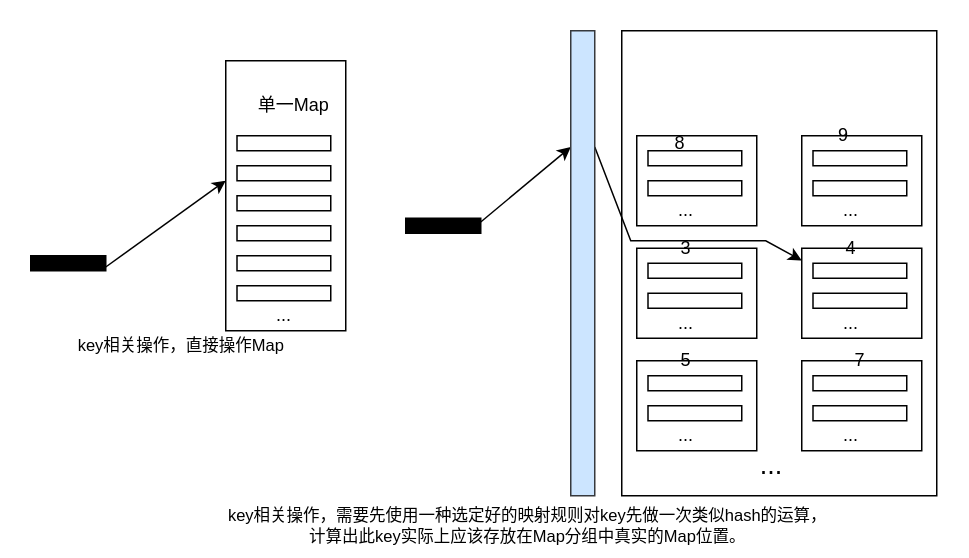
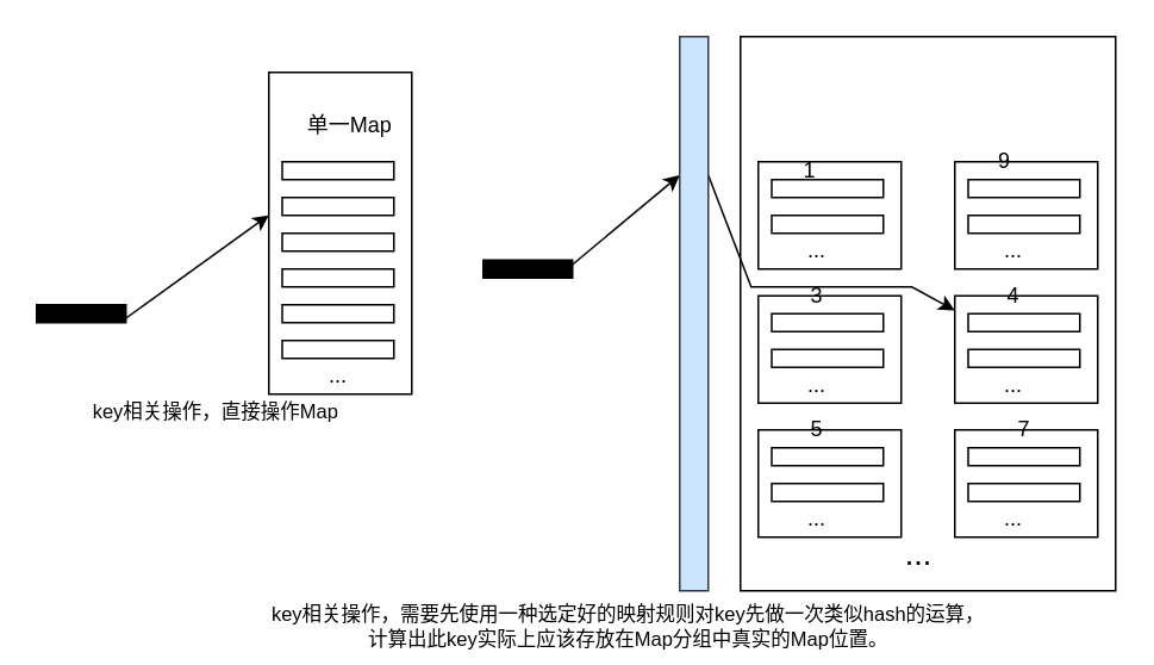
  <mxCell id="0" />
  <mxCell id="1" parent="0" />
  <mxCell id="2" value="" style="rounded=0;whiteSpace=wrap;html=1;" vertex="1" parent="1"><mxGeometry x="414" y="20" width="210" height="310" as="geometry" /></mxCell>
  <mxCell id="3" value="" style="rounded=0;whiteSpace=wrap;html=1;align=left;" vertex="1" parent="1"><mxGeometry x="150" y="40" width="80" height="180" as="geometry" /></mxCell>
  <mxCell id="4" value="单一Map" style="text;html=1;strokeColor=none;fillColor=none;align=center;verticalAlign=middle;whiteSpace=wrap;rounded=0;" vertex="1" parent="1"><mxGeometry x="162.5" y="60" width="65" height="20" as="geometry" /></mxCell>
  <mxCell id="5" value="" style="rounded=0;whiteSpace=wrap;html=1;fillColor=#000000;" vertex="1" parent="1"><mxGeometry x="20" y="170" width="50" height="10" as="geometry" /></mxCell>
  <mxCell id="6" value="" style="rounded=0;whiteSpace=wrap;html=1;" vertex="1" parent="1"><mxGeometry x="157.5" y="90" width="62.5" height="10" as="geometry" /></mxCell>
  <mxCell id="7" value="" style="rounded=0;whiteSpace=wrap;html=1;" vertex="1" parent="1"><mxGeometry x="157.5" y="110" width="62.5" height="10" as="geometry" /></mxCell>
  <mxCell id="8" value="" style="rounded=0;whiteSpace=wrap;html=1;" vertex="1" parent="1"><mxGeometry x="157.5" y="130" width="62.5" height="10" as="geometry" /></mxCell>
  <mxCell id="9" value="" style="rounded=0;whiteSpace=wrap;html=1;" vertex="1" parent="1"><mxGeometry x="157.5" y="150" width="62.5" height="10" as="geometry" /></mxCell>
  <mxCell id="10" value="" style="rounded=0;whiteSpace=wrap;html=1;" vertex="1" parent="1"><mxGeometry x="157.5" y="170" width="62.5" height="10" as="geometry" /></mxCell>
  <mxCell id="11" value="" style="rounded=0;whiteSpace=wrap;html=1;" vertex="1" parent="1"><mxGeometry x="157.5" y="190" width="62.5" height="10" as="geometry" /></mxCell>
  <mxCell id="12" value="..." style="text;html=1;strokeColor=none;fillColor=none;align=center;verticalAlign=middle;whiteSpace=wrap;rounded=0;" vertex="1" parent="1"><mxGeometry x="169" y="200" width="40" height="20" as="geometry" /></mxCell>
  <mxCell id="13" value="" style="endArrow=classic;html=1;exitX=1;exitY=0.75;exitDx=0;exitDy=0;entryX=0;entryY=0.444;entryDx=0;entryDy=0;entryPerimeter=0;" edge="1" parent="1" source="5" target="3"><mxGeometry width="50" height="50" relative="1" as="geometry"><mxPoint x="70" y="160" as="sourcePoint" /><mxPoint x="120" y="110" as="targetPoint" /></mxGeometry></mxCell>
  <mxCell id="14" value="key相关操作，直接操作Map" style="edgeLabel;html=1;align=center;verticalAlign=middle;resizable=0;points=[];" vertex="1" connectable="0" parent="13"><mxGeometry x="-0.444" relative="1" as="geometry"><mxPoint x="28" y="68" as="offset" /></mxGeometry></mxCell>
  <mxCell id="15" value="" style="rounded=0;whiteSpace=wrap;html=1;align=left;" vertex="1" parent="1"><mxGeometry x="424" y="90" width="80" height="60" as="geometry" /></mxCell>
  <mxCell id="16" style="rounded=0;orthogonalLoop=1;jettySize=auto;html=1;exitX=1;exitY=0.25;exitDx=0;exitDy=0;entryX=0;entryY=0.25;entryDx=0;entryDy=0;" edge="1" parent="1" source="17" target="49"><mxGeometry relative="1" as="geometry" /></mxCell>
  <mxCell id="17" value="" style="rounded=0;whiteSpace=wrap;html=1;fillColor=#000000;" vertex="1" parent="1"><mxGeometry x="270" y="145" width="50" height="10" as="geometry" /></mxCell>
  <mxCell id="18" value="" style="rounded=0;whiteSpace=wrap;html=1;" vertex="1" parent="1"><mxGeometry x="431.5" y="100" width="62.5" height="10" as="geometry" /></mxCell>
  <mxCell id="19" value="" style="rounded=0;whiteSpace=wrap;html=1;" vertex="1" parent="1"><mxGeometry x="431.5" y="120" width="62.5" height="10" as="geometry" /></mxCell>
  <mxCell id="20" value="..." style="text;html=1;strokeColor=none;fillColor=none;align=center;verticalAlign=middle;whiteSpace=wrap;rounded=0;" vertex="1" parent="1"><mxGeometry x="436.5" y="130" width="40" height="20" as="geometry" /></mxCell>
  <mxCell id="21" value="" style="rounded=0;whiteSpace=wrap;html=1;align=left;" vertex="1" parent="1"><mxGeometry x="534" y="90" width="80" height="60" as="geometry" /></mxCell>
  <mxCell id="22" value="" style="rounded=0;whiteSpace=wrap;html=1;" vertex="1" parent="1"><mxGeometry x="541.5" y="100" width="62.5" height="10" as="geometry" /></mxCell>
  <mxCell id="23" value="" style="rounded=0;whiteSpace=wrap;html=1;" vertex="1" parent="1"><mxGeometry x="541.5" y="120" width="62.5" height="10" as="geometry" /></mxCell>
  <mxCell id="24" value="..." style="text;html=1;strokeColor=none;fillColor=none;align=center;verticalAlign=middle;whiteSpace=wrap;rounded=0;" vertex="1" parent="1"><mxGeometry x="546.5" y="130" width="40" height="20" as="geometry" /></mxCell>
  <mxCell id="25" value="" style="rounded=0;whiteSpace=wrap;html=1;align=left;" vertex="1" parent="1"><mxGeometry x="424" y="165" width="80" height="60" as="geometry" /></mxCell>
  <mxCell id="26" value="" style="rounded=0;whiteSpace=wrap;html=1;" vertex="1" parent="1"><mxGeometry x="431.5" y="175" width="62.5" height="10" as="geometry" /></mxCell>
  <mxCell id="27" value="" style="rounded=0;whiteSpace=wrap;html=1;" vertex="1" parent="1"><mxGeometry x="431.5" y="195" width="62.5" height="10" as="geometry" /></mxCell>
  <mxCell id="28" value="..." style="text;html=1;strokeColor=none;fillColor=none;align=center;verticalAlign=middle;whiteSpace=wrap;rounded=0;" vertex="1" parent="1"><mxGeometry x="436.5" y="205" width="40" height="20" as="geometry" /></mxCell>
  <mxCell id="29" value="" style="rounded=0;whiteSpace=wrap;html=1;align=left;" vertex="1" parent="1"><mxGeometry x="534" y="165" width="80" height="60" as="geometry" /></mxCell>
  <mxCell id="30" value="" style="rounded=0;whiteSpace=wrap;html=1;" vertex="1" parent="1"><mxGeometry x="541.5" y="175" width="62.5" height="10" as="geometry" /></mxCell>
  <mxCell id="31" value="" style="rounded=0;whiteSpace=wrap;html=1;" vertex="1" parent="1"><mxGeometry x="541.5" y="195" width="62.5" height="10" as="geometry" /></mxCell>
  <mxCell id="32" value="..." style="text;html=1;strokeColor=none;fillColor=none;align=center;verticalAlign=middle;whiteSpace=wrap;rounded=0;" vertex="1" parent="1"><mxGeometry x="546.5" y="205" width="40" height="20" as="geometry" /></mxCell>
  <mxCell id="33" value="" style="rounded=0;whiteSpace=wrap;html=1;align=left;" vertex="1" parent="1"><mxGeometry x="424" y="240" width="80" height="60" as="geometry" /></mxCell>
  <mxCell id="34" value="" style="rounded=0;whiteSpace=wrap;html=1;" vertex="1" parent="1"><mxGeometry x="431.5" y="250" width="62.5" height="10" as="geometry" /></mxCell>
  <mxCell id="35" value="" style="rounded=0;whiteSpace=wrap;html=1;" vertex="1" parent="1"><mxGeometry x="431.5" y="270" width="62.5" height="10" as="geometry" /></mxCell>
  <mxCell id="36" value="..." style="text;html=1;strokeColor=none;fillColor=none;align=center;verticalAlign=middle;whiteSpace=wrap;rounded=0;" vertex="1" parent="1"><mxGeometry x="436.5" y="280" width="40" height="20" as="geometry" /></mxCell>
  <mxCell id="37" value="" style="rounded=0;whiteSpace=wrap;html=1;align=left;" vertex="1" parent="1"><mxGeometry x="534" y="240" width="80" height="60" as="geometry" /></mxCell>
  <mxCell id="38" value="" style="rounded=0;whiteSpace=wrap;html=1;" vertex="1" parent="1"><mxGeometry x="541.5" y="250" width="62.5" height="10" as="geometry" /></mxCell>
  <mxCell id="39" value="" style="rounded=0;whiteSpace=wrap;html=1;" vertex="1" parent="1"><mxGeometry x="541.5" y="270" width="62.5" height="10" as="geometry" /></mxCell>
  <mxCell id="40" value="..." style="text;html=1;strokeColor=none;fillColor=none;align=center;verticalAlign=middle;whiteSpace=wrap;rounded=0;" vertex="1" parent="1"><mxGeometry x="546.5" y="280" width="40" height="20" as="geometry" /></mxCell>
  <mxCell id="41" value="&lt;font style=&quot;font-size: 18px&quot;&gt;...&lt;/font&gt;" style="text;html=1;strokeColor=none;fillColor=none;align=center;verticalAlign=middle;whiteSpace=wrap;rounded=0;" vertex="1" parent="1"><mxGeometry x="494" y="300" width="40" height="20" as="geometry" /></mxCell>
- <mxCell id="42" value="8" style="text;html=1;strokeColor=none;fillColor=none;align=center;verticalAlign=middle;whiteSpace=wrap;rounded=0;" vertex="1" parent="1"><mxGeometry x="432" y="80" width="42" height="30" as="geometry" /></mxCell>
+ <mxCell id="42" value="1" style="text;html=1;strokeColor=none;fillColor=none;align=center;verticalAlign=middle;whiteSpace=wrap;rounded=0;" vertex="1" parent="1"><mxGeometry x="432" y="80" width="42" height="30" as="geometry" /></mxCell>
  <mxCell id="43" value="9" style="text;html=1;strokeColor=none;fillColor=none;align=center;verticalAlign=middle;whiteSpace=wrap;rounded=0;" vertex="1" parent="1"><mxGeometry x="542" y="80" width="40" height="20" as="geometry" /></mxCell>
  <mxCell id="44" value="3" style="text;html=1;strokeColor=none;fillColor=none;align=center;verticalAlign=middle;whiteSpace=wrap;rounded=0;" vertex="1" parent="1"><mxGeometry x="436.5" y="155" width="40" height="20" as="geometry" /></mxCell>
  <mxCell id="45" value="4" style="text;html=1;strokeColor=none;fillColor=none;align=center;verticalAlign=middle;whiteSpace=wrap;rounded=0;" vertex="1" parent="1"><mxGeometry x="547" y="155" width="40" height="20" as="geometry" /></mxCell>
  <mxCell id="46" value="5" style="text;html=1;strokeColor=none;fillColor=none;align=center;verticalAlign=middle;whiteSpace=wrap;rounded=0;" vertex="1" parent="1"><mxGeometry x="437" y="230" width="40" height="20" as="geometry" /></mxCell>
  <mxCell id="47" value="7" style="text;html=1;strokeColor=none;fillColor=none;align=center;verticalAlign=middle;whiteSpace=wrap;rounded=0;" vertex="1" parent="1"><mxGeometry x="553" y="230" width="40" height="20" as="geometry" /></mxCell>
  <mxCell id="48" style="edgeStyle=none;rounded=0;orthogonalLoop=1;jettySize=auto;html=1;exitX=1;exitY=0.25;exitDx=0;exitDy=0;" edge="1" parent="1" source="49" target="29"><mxGeometry relative="1" as="geometry"><Array as="points"><mxPoint x="420" y="160" /><mxPoint x="510" y="160" /></Array></mxGeometry></mxCell>
  <mxCell id="49" value="" style="rounded=0;whiteSpace=wrap;html=1;fillColor=#cce5ff;strokeColor=#36393d;" vertex="1" parent="1"><mxGeometry x="380" y="20" width="16" height="310" as="geometry" /></mxCell>
  <mxCell id="50" value="key相关操作，需要先使用一种选定好的映射规则对key先做一次类似hash的运算，&lt;br&gt;计算出此key实际上应该存放在Map分组中真实的Map位置。" style="edgeLabel;html=1;align=center;verticalAlign=middle;resizable=0;points=[];" vertex="1" connectable="0" parent="1"><mxGeometry x="350.004" y="349.997" as="geometry" /></mxCell>
